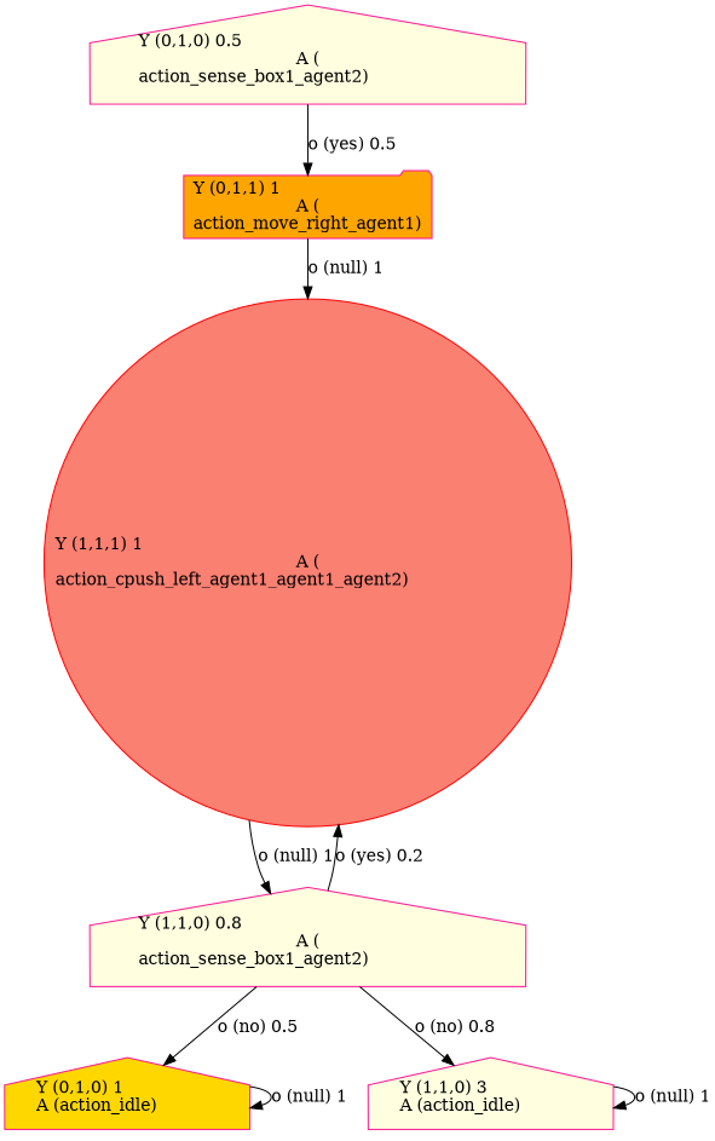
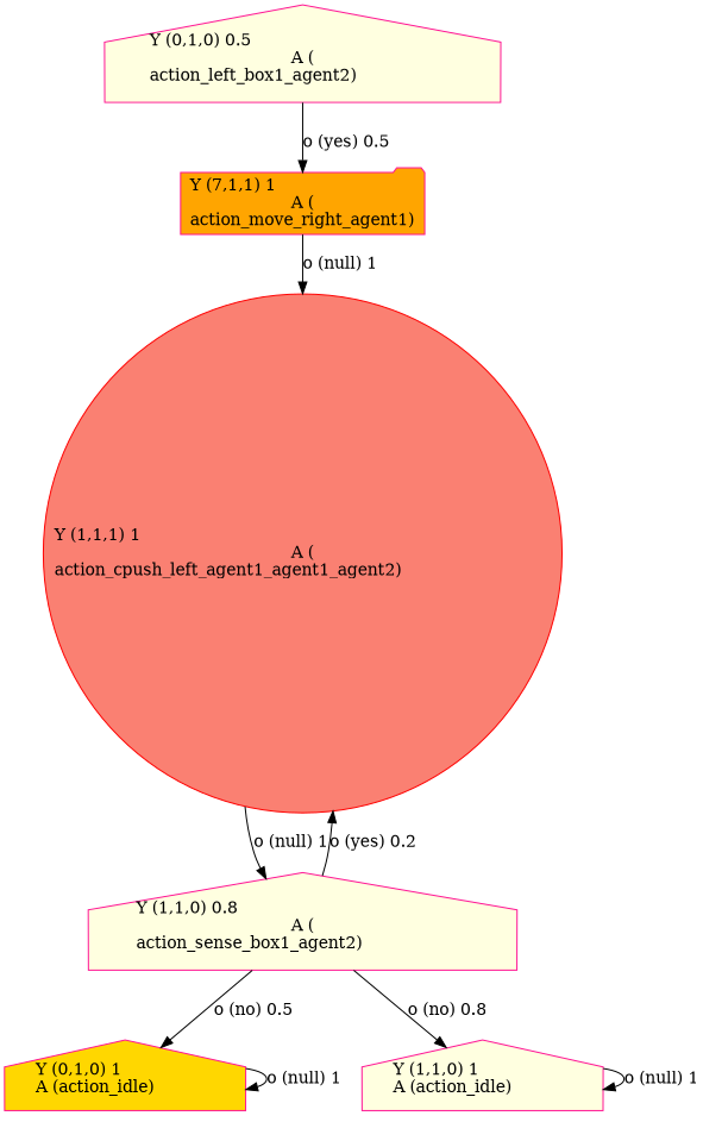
  digraph {
    node [color=deeppink fillcolor=lightyellow shape=house style=filled]
-   n1 [label="Y (0,1,0) 0.5\lA (\naction_sense_box1_agent2)\l" labeljust=l]
-   n2 [fillcolor=orange label="Y (0,1,1) 1\lA (\naction_move_right_agent1)\l" shape=folder]
+   n1 [label="Y (0,1,0) 0.5\lA (\naction_left_box1_agent2)\l" labeljust=l]
+   n2 [fillcolor=orange label="Y (7,1,1) 1\lA (\naction_move_right_agent1)\l" shape=folder]
    n3 [fillcolor=gold label="Y (0,1,0) 1\lA (action_idle)\l"]
    n4 [color=red fillcolor=salmon label="Y (1,1,1) 1\lA (\naction_cpush_left_agent1_agent1_agent2)\l" shape=circle]
    n5 [label="Y (1,1,0) 0.8\lA (\naction_sense_box1_agent2)\l"]
-   n6 [label="Y (1,1,0) 3\lA (action_idle)\l"]
+   n6 [label="Y (1,1,0) 1\lA (action_idle)\l"]
    n1 -> n2 [label="o (yes) 0.5\l"]
    n2 -> n4 [label="o (null) 1\l"]
    n3 -> n3 [label="o (null) 1\l"]
    n4 -> n5 [label="o (null) 1\l"]
    n5 -> n3 [label="o (no) 0.5\l"]
    n5 -> n4 [label="o (yes) 0.2\l"]
    n5 -> n6 [label="o (no) 0.8\l"]
    n6 -> n6 [label="o (null) 1\l"]
  }
